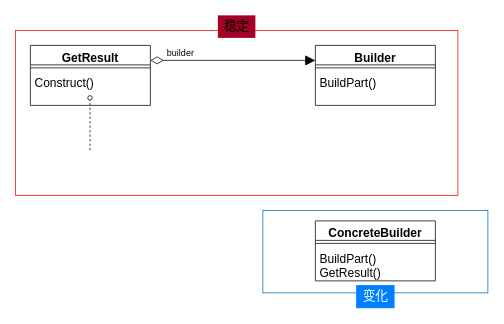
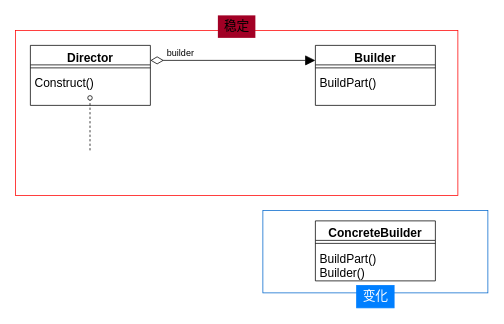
  <mxCell id="0" />
  <mxCell id="1" parent="0" />
  <mxCell id="2" value="" style="rounded=0;whiteSpace=wrap;html=1;fillColor=none;strokeColor=#0066CC;" vertex="1" parent="1"><mxGeometry x="350" y="280" width="300" height="110" as="geometry" /></mxCell>
  <mxCell id="3" value="" style="rounded=0;whiteSpace=wrap;html=1;fillColor=none;strokeColor=#FF0000;" vertex="1" parent="1"><mxGeometry x="20" y="40" width="590" height="220" as="geometry" /></mxCell>
- <mxCell id="4" value="GetResult&#10;" style="swimlane;fontStyle=1;align=center;verticalAlign=top;childLayout=stackLayout;horizontal=1;startSize=26;horizontalStack=0;resizeParent=1;resizeParentMax=0;resizeLast=0;collapsible=1;marginBottom=0;fontSize=16;" vertex="1" parent="1"><mxGeometry x="40" y="60" width="160" height="80" as="geometry"><mxRectangle x="80" y="120" width="140" height="26" as="alternateBounds" /></mxGeometry></mxCell>
+ <mxCell id="4" value="Director&#10;" style="swimlane;fontStyle=1;align=center;verticalAlign=top;childLayout=stackLayout;horizontal=1;startSize=26;horizontalStack=0;resizeParent=1;resizeParentMax=0;resizeLast=0;collapsible=1;marginBottom=0;fontSize=16;" vertex="1" parent="1"><mxGeometry x="40" y="60" width="160" height="80" as="geometry"><mxRectangle x="80" y="120" width="140" height="26" as="alternateBounds" /></mxGeometry></mxCell>
  <mxCell id="5" value="" style="line;strokeWidth=1;fillColor=none;align=left;verticalAlign=middle;spacingTop=-1;spacingLeft=3;spacingRight=3;rotatable=0;labelPosition=right;points=[];portConstraint=eastwest;" vertex="1" parent="4"><mxGeometry y="26" width="160" height="8" as="geometry" /></mxCell>
  <mxCell id="6" value="Construct()" style="text;strokeColor=none;fillColor=none;align=left;verticalAlign=top;spacingLeft=4;spacingRight=4;overflow=hidden;rotatable=0;points=[[0,0.5],[1,0.5]];portConstraint=eastwest;fontSize=16;" vertex="1" parent="4"><mxGeometry y="34" width="160" height="46" as="geometry" /></mxCell>
  <mxCell id="7" value="" style="endArrow=oval;dashed=1;html=1;strokeWidth=1;fontSize=13;fontColor=#f0f0f0;startArrow=none;startFill=0;endFill=0;" edge="1" parent="4"><mxGeometry width="50" height="50" relative="1" as="geometry"><mxPoint x="79.5" y="140" as="sourcePoint" /><mxPoint x="79.5" y="70" as="targetPoint" /></mxGeometry></mxCell>
  <mxCell id="8" value="" style="endArrow=block;html=1;endFill=1;endSize=11;startArrow=diamondThin;startFill=0;startSize=15;exitX=1;exitY=0.25;exitDx=0;exitDy=0;" edge="1" parent="1" source="4"><mxGeometry width="50" height="50" relative="1" as="geometry"><mxPoint x="220" y="80" as="sourcePoint" /><mxPoint x="420" y="80" as="targetPoint" /></mxGeometry></mxCell>
  <mxCell id="9" value="稳定" style="text;html=1;align=center;verticalAlign=middle;resizable=0;points=[];autosize=1;fontSize=17;labelBackgroundColor=none;labelBorderColor=none;fillColor=#A20025;shadow=0;sketch=0;glass=0;" vertex="1" parent="1"><mxGeometry x="290" y="20" width="50" height="30" as="geometry" /></mxCell>
  <mxCell id="10" value="变化" style="text;html=1;align=center;verticalAlign=middle;resizable=0;points=[];autosize=1;fontColor=#ffffff;fontSize=17;fillColor=#007FFF;strokeColor=#007FFF;" vertex="1" parent="1"><mxGeometry x="475" y="380" width="50" height="30" as="geometry" /></mxCell>
  <mxCell id="11" value="Builder&#10;" style="swimlane;fontStyle=1;align=center;verticalAlign=top;childLayout=stackLayout;horizontal=1;startSize=26;horizontalStack=0;resizeParent=1;resizeParentMax=0;resizeLast=0;collapsible=1;marginBottom=0;fontSize=16;" vertex="1" parent="1"><mxGeometry x="420" y="60" width="160" height="80" as="geometry"><mxRectangle x="80" y="120" width="140" height="26" as="alternateBounds" /></mxGeometry></mxCell>
  <mxCell id="12" value="" style="line;strokeWidth=1;fillColor=none;align=left;verticalAlign=middle;spacingTop=-1;spacingLeft=3;spacingRight=3;rotatable=0;labelPosition=right;points=[];portConstraint=eastwest;" vertex="1" parent="11"><mxGeometry y="26" width="160" height="8" as="geometry" /></mxCell>
  <mxCell id="13" value="BuildPart()" style="text;strokeColor=none;fillColor=none;align=left;verticalAlign=top;spacingLeft=4;spacingRight=4;overflow=hidden;rotatable=0;points=[[0,0.5],[1,0.5]];portConstraint=eastwest;fontSize=16;" vertex="1" parent="11"><mxGeometry y="34" width="160" height="46" as="geometry" /></mxCell>
  <mxCell id="14" value="ConcreteBuilder" style="swimlane;fontStyle=1;align=center;verticalAlign=top;childLayout=stackLayout;horizontal=1;startSize=26;horizontalStack=0;resizeParent=1;resizeParentMax=0;resizeLast=0;collapsible=1;marginBottom=0;fontSize=16;" vertex="1" parent="1"><mxGeometry x="420" y="294" width="160" height="80" as="geometry"><mxRectangle x="80" y="120" width="140" height="26" as="alternateBounds" /></mxGeometry></mxCell>
  <mxCell id="15" value="" style="line;strokeWidth=1;fillColor=none;align=left;verticalAlign=middle;spacingTop=-1;spacingLeft=3;spacingRight=3;rotatable=0;labelPosition=right;points=[];portConstraint=eastwest;" vertex="1" parent="14"><mxGeometry y="26" width="160" height="8" as="geometry" /></mxCell>
- <mxCell id="16" value="BuildPart()&#10;GetResult()" style="text;strokeColor=none;fillColor=none;align=left;verticalAlign=top;spacingLeft=4;spacingRight=4;overflow=hidden;rotatable=0;points=[[0,0.5],[1,0.5]];portConstraint=eastwest;fontSize=16;" vertex="1" parent="14"><mxGeometry y="34" width="160" height="46" as="geometry" /></mxCell>
+ <mxCell id="16" value="BuildPart()&#10;Builder()" style="text;strokeColor=none;fillColor=none;align=left;verticalAlign=top;spacingLeft=4;spacingRight=4;overflow=hidden;rotatable=0;points=[[0,0.5],[1,0.5]];portConstraint=eastwest;fontSize=16;" vertex="1" parent="14"><mxGeometry y="34" width="160" height="46" as="geometry" /></mxCell>
  <mxCell id="17" value="builder" style="text;html=1;align=center;verticalAlign=middle;resizable=0;points=[];autosize=1;strokeColor=none;" vertex="1" parent="1"><mxGeometry x="215" y="60" width="50" height="20" as="geometry" /></mxCell>
